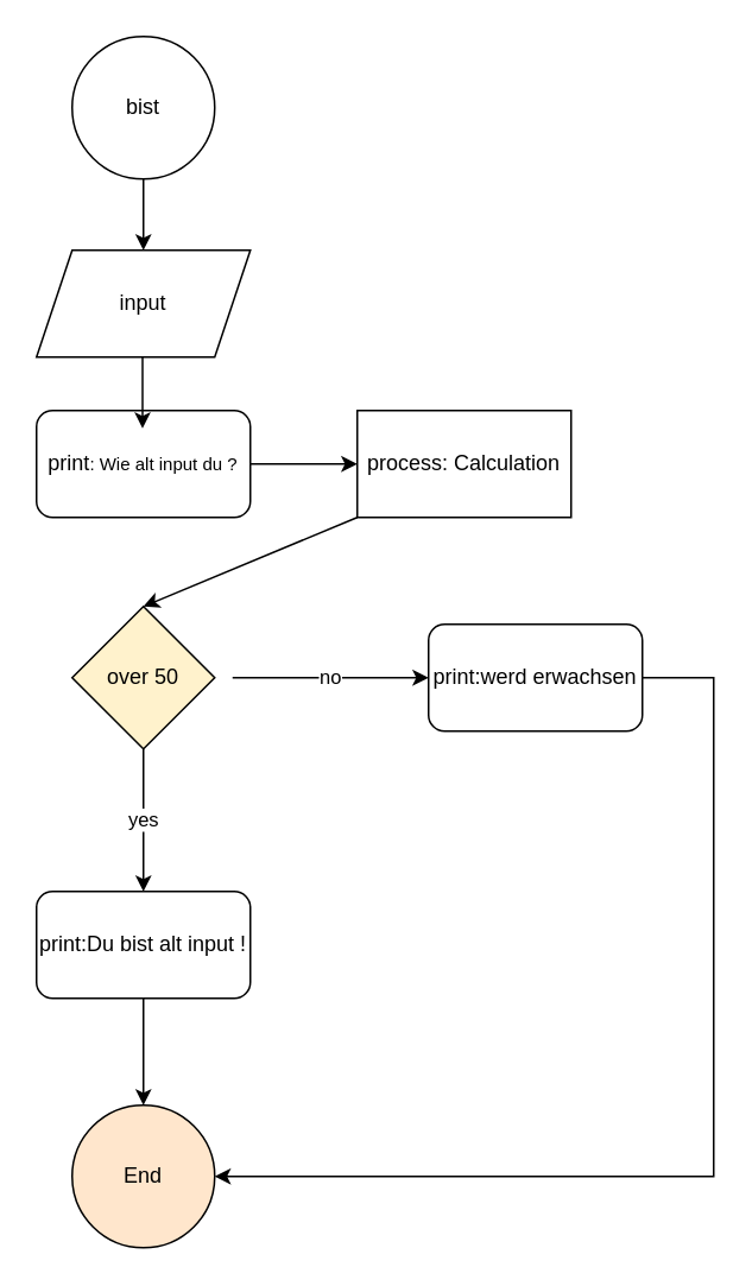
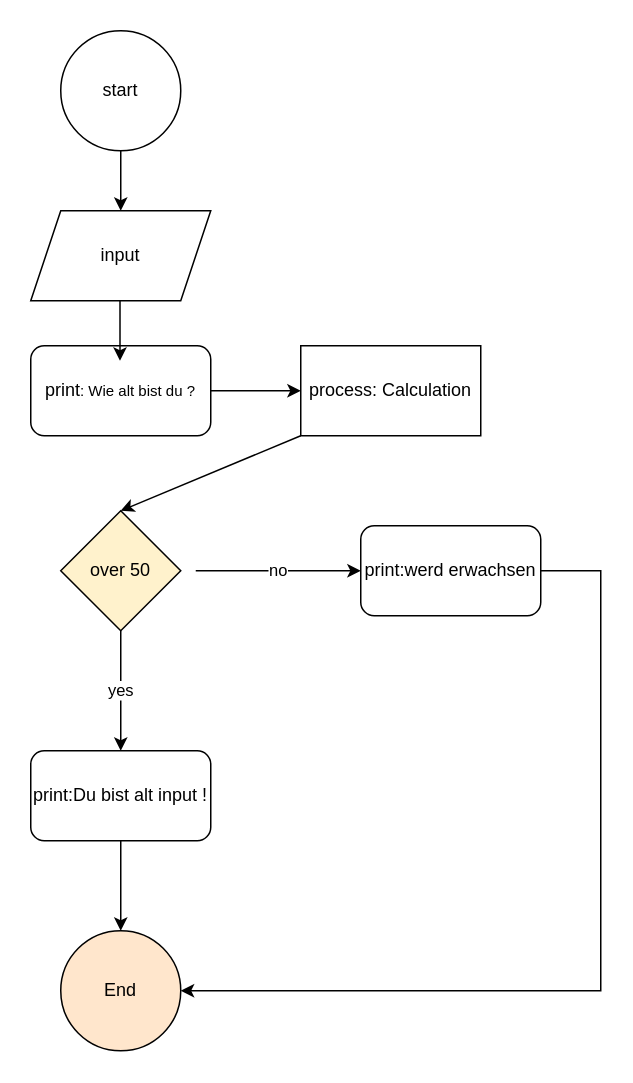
  <mxCell id="0" />
  <mxCell id="1" parent="0" />
- <mxCell id="2" value="bist" style="ellipse;whiteSpace=wrap;html=1;aspect=fixed;" vertex="1" parent="1"><mxGeometry x="40" y="20" width="80" height="80" as="geometry" /></mxCell>
+ <mxCell id="2" value="start" style="ellipse;whiteSpace=wrap;html=1;aspect=fixed;" vertex="1" parent="1"><mxGeometry x="40" y="20" width="80" height="80" as="geometry" /></mxCell>
  <mxCell id="3" value="End" style="ellipse;whiteSpace=wrap;html=1;aspect=fixed;fillColor=#ffe6cc;" vertex="1" parent="1"><mxGeometry x="40" y="620" width="80" height="80" as="geometry" /></mxCell>
  <mxCell id="4" value="input" style="shape=parallelogram;perimeter=parallelogramPerimeter;whiteSpace=wrap;html=1;fixedSize=1;" vertex="1" parent="1"><mxGeometry x="20" y="140" width="120" height="60" as="geometry" /></mxCell>
- <mxCell id="5" value="print&lt;span style=&quot;font-size: 10px;&quot;&gt;: Wie alt input du ?&lt;/span&gt;" style="rounded=1;whiteSpace=wrap;html=1;" vertex="1" parent="1"><mxGeometry x="20" y="230" width="120" height="60" as="geometry" /></mxCell>
+ <mxCell id="5" value="print&lt;span style=&quot;font-size: 10px;&quot;&gt;: Wie alt bist du ?&lt;/span&gt;" style="rounded=1;whiteSpace=wrap;html=1;" vertex="1" parent="1"><mxGeometry x="20" y="230" width="120" height="60" as="geometry" /></mxCell>
  <mxCell id="6" value="process: Calculation" style="rounded=0;whiteSpace=wrap;html=1;" vertex="1" parent="1"><mxGeometry x="200" y="230" width="120" height="60" as="geometry" /></mxCell>
  <mxCell id="7" value="over 50" style="rhombus;whiteSpace=wrap;html=1;fillColor=#fff2cc;" vertex="1" parent="1"><mxGeometry x="40" y="340" width="80" height="80" as="geometry" /></mxCell>
  <mxCell id="8" value="yes" style="endArrow=classic;html=1;rounded=0;exitX=0.5;exitY=1;exitDx=0;exitDy=0;" edge="1" parent="1" source="7"><mxGeometry width="50" height="50" relative="1" as="geometry"><mxPoint x="620" y="440" as="sourcePoint" /><mxPoint x="80" y="500" as="targetPoint" /></mxGeometry></mxCell>
  <mxCell id="9" value="no" style="endArrow=classic;html=1;rounded=0;" edge="1" parent="1"><mxGeometry width="50" height="50" relative="1" as="geometry"><mxPoint x="130" y="380" as="sourcePoint" /><mxPoint x="240" y="380" as="targetPoint" /></mxGeometry></mxCell>
  <mxCell id="10" value="print:werd erwachsen" style="rounded=1;whiteSpace=wrap;html=1;" vertex="1" parent="1"><mxGeometry x="240" y="350" width="120" height="60" as="geometry" /></mxCell>
  <mxCell id="11" value="print:Du bist alt input !" style="rounded=1;whiteSpace=wrap;html=1;" vertex="1" parent="1"><mxGeometry x="20" y="500" width="120" height="60" as="geometry" /></mxCell>
  <mxCell id="12" value="" style="endArrow=classic;html=1;rounded=0;entryX=0.5;entryY=0;entryDx=0;entryDy=0;" edge="1" parent="1" target="3"><mxGeometry width="50" height="50" relative="1" as="geometry"><mxPoint x="80" y="560" as="sourcePoint" /><mxPoint x="130" y="510" as="targetPoint" /></mxGeometry></mxCell>
  <mxCell id="13" value="" style="endArrow=classic;html=1;rounded=0;entryX=1;entryY=0.5;entryDx=0;entryDy=0;" edge="1" parent="1" target="3"><mxGeometry width="50" height="50" relative="1" as="geometry"><mxPoint x="360" y="380" as="sourcePoint" /><mxPoint x="410" y="330" as="targetPoint" /><Array as="points"><mxPoint x="400" y="380" /><mxPoint x="400" y="660" /></Array></mxGeometry></mxCell>
  <mxCell id="14" value="" style="endArrow=classic;html=1;rounded=0;entryX=0;entryY=0.5;entryDx=0;entryDy=0;" edge="1" parent="1" target="6"><mxGeometry width="50" height="50" relative="1" as="geometry"><mxPoint x="140" y="260" as="sourcePoint" /><mxPoint x="190" y="210" as="targetPoint" /></mxGeometry></mxCell>
  <mxCell id="15" value="" style="endArrow=classic;html=1;rounded=0;entryX=0.5;entryY=0;entryDx=0;entryDy=0;" edge="1" parent="1" target="7"><mxGeometry width="50" height="50" relative="1" as="geometry"><mxPoint x="200" y="290" as="sourcePoint" /><mxPoint x="250" y="240" as="targetPoint" /></mxGeometry></mxCell>
  <mxCell id="16" value="" style="endArrow=classic;html=1;rounded=0;entryX=0.5;entryY=0;entryDx=0;entryDy=0;" edge="1" parent="1" target="4"><mxGeometry width="50" height="50" relative="1" as="geometry"><mxPoint x="80" y="100" as="sourcePoint" /><mxPoint x="130" y="50" as="targetPoint" /></mxGeometry></mxCell>
  <mxCell id="17" value="" style="endArrow=classic;html=1;rounded=0;entryX=0.5;entryY=0;entryDx=0;entryDy=0;" edge="1" parent="1"><mxGeometry width="50" height="50" relative="1" as="geometry"><mxPoint x="79.5" y="200" as="sourcePoint" /><mxPoint x="79.5" y="240" as="targetPoint" /></mxGeometry></mxCell>
